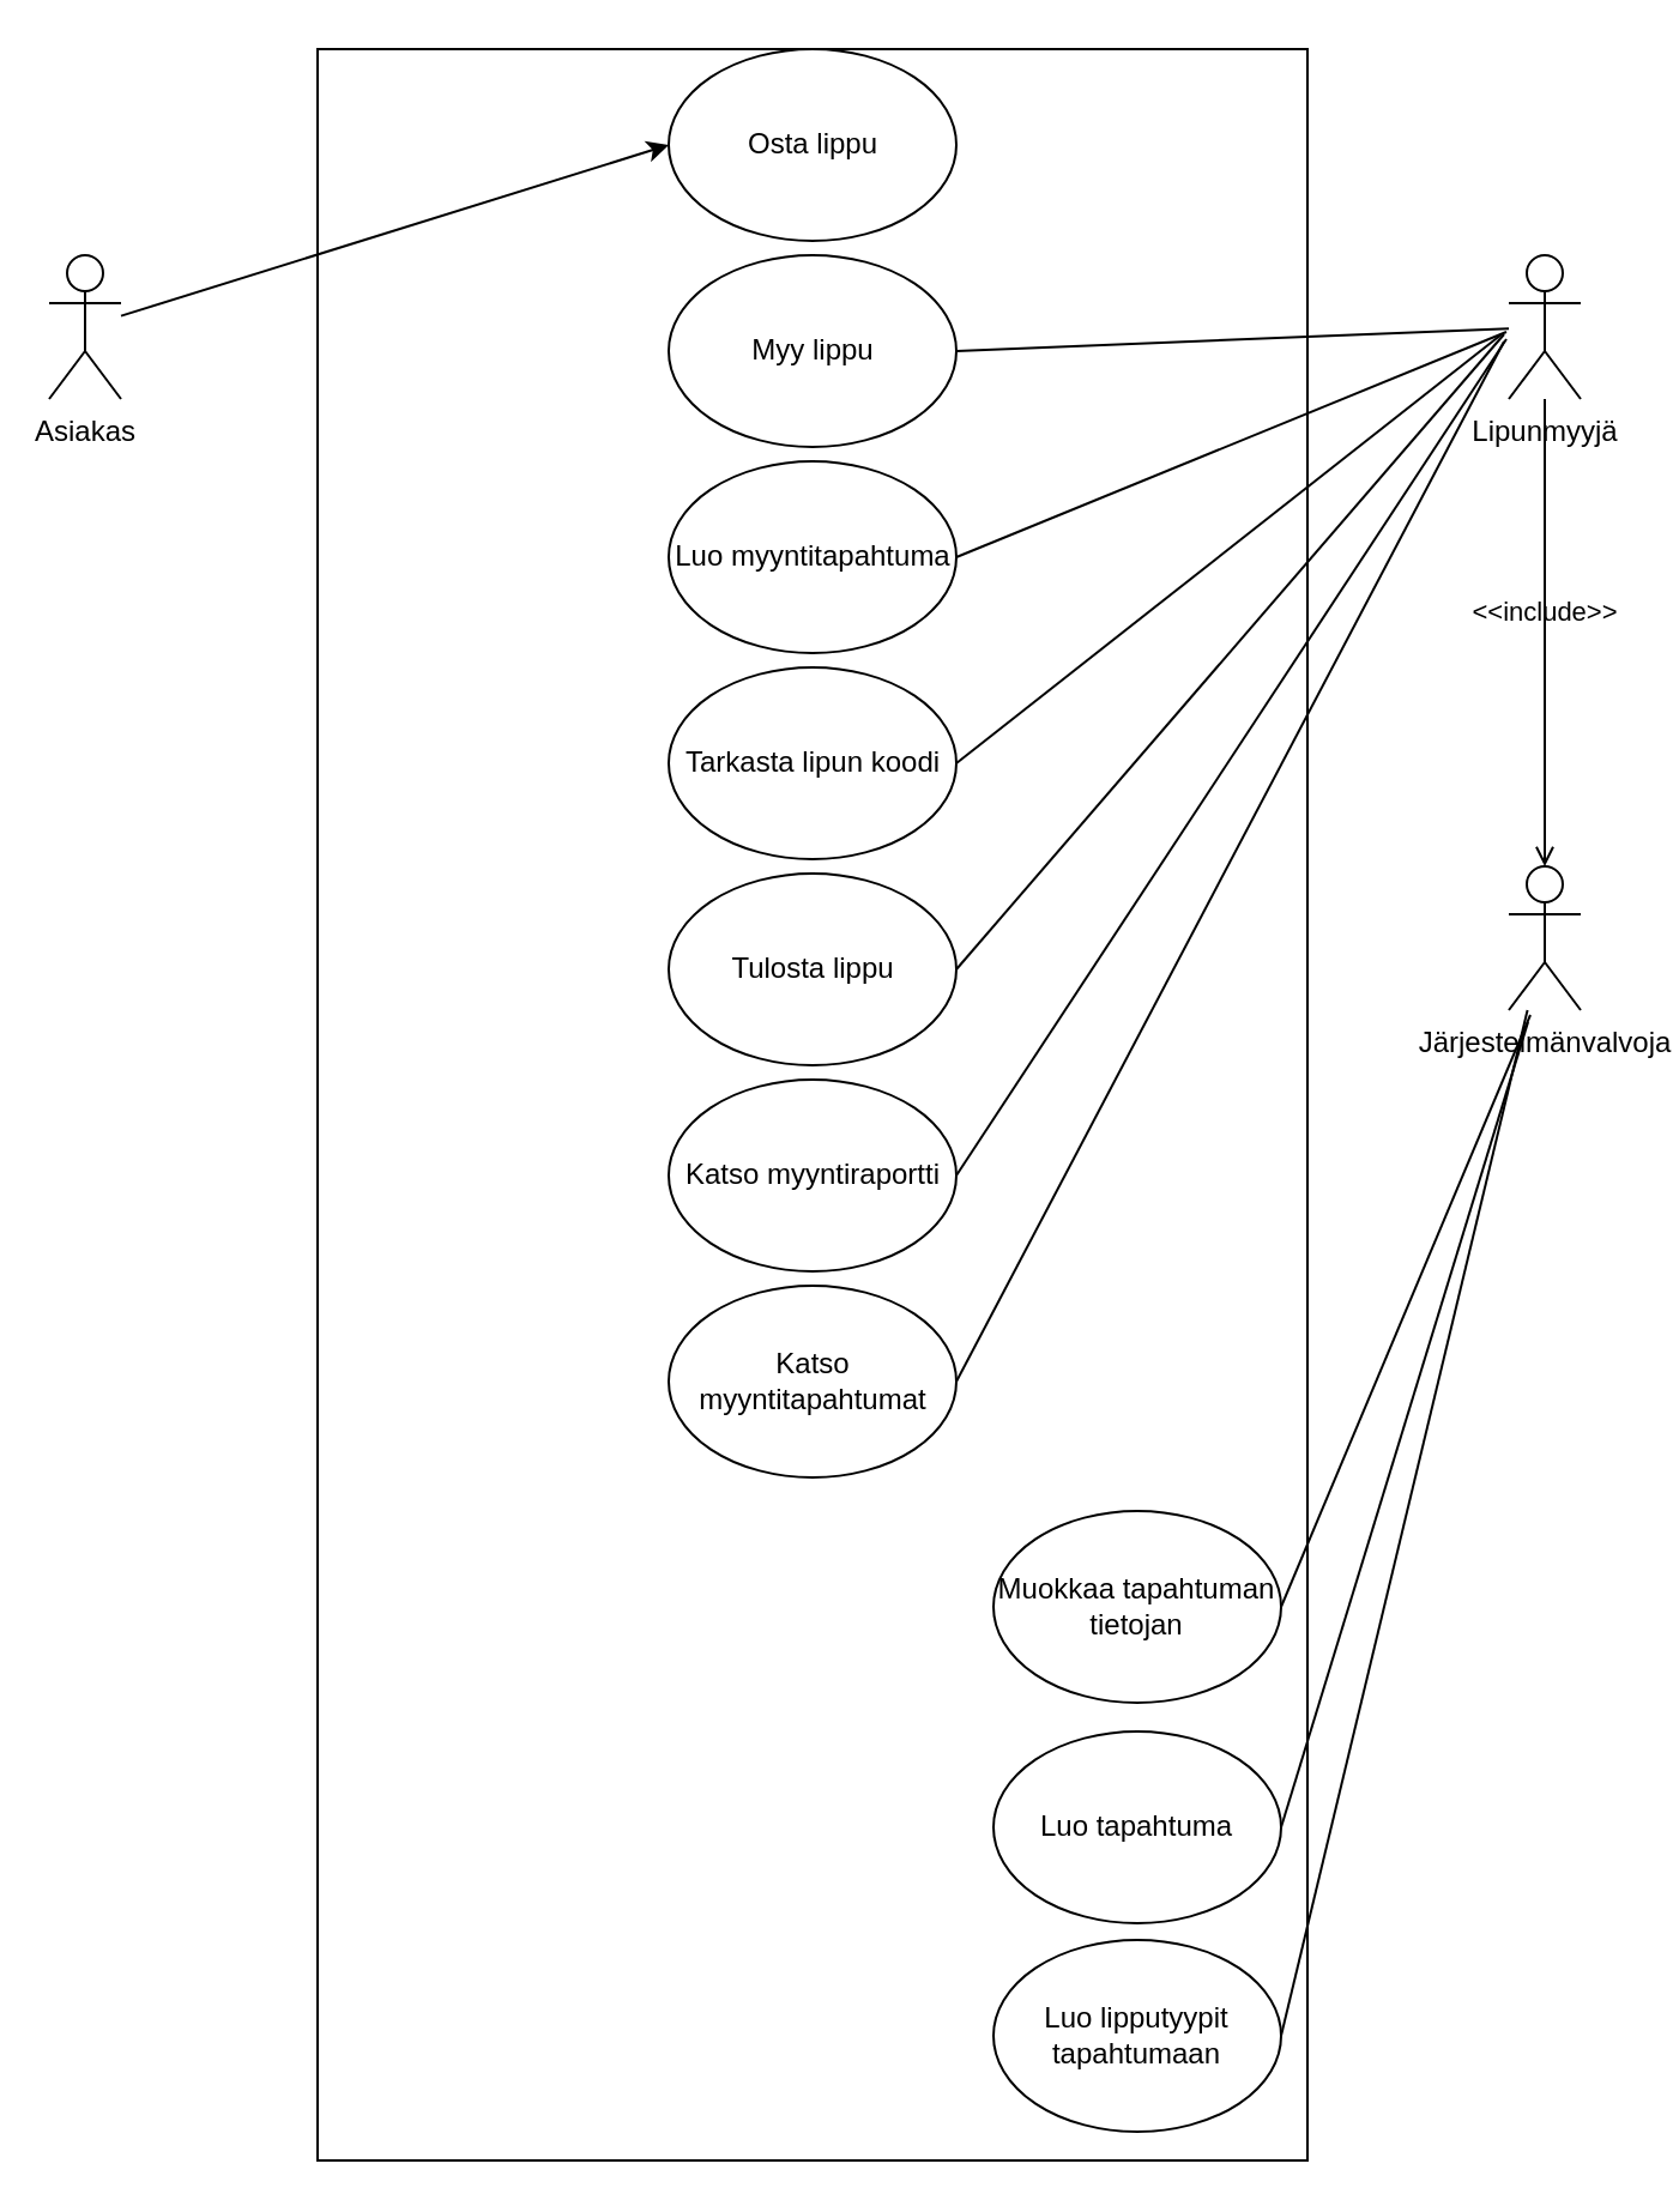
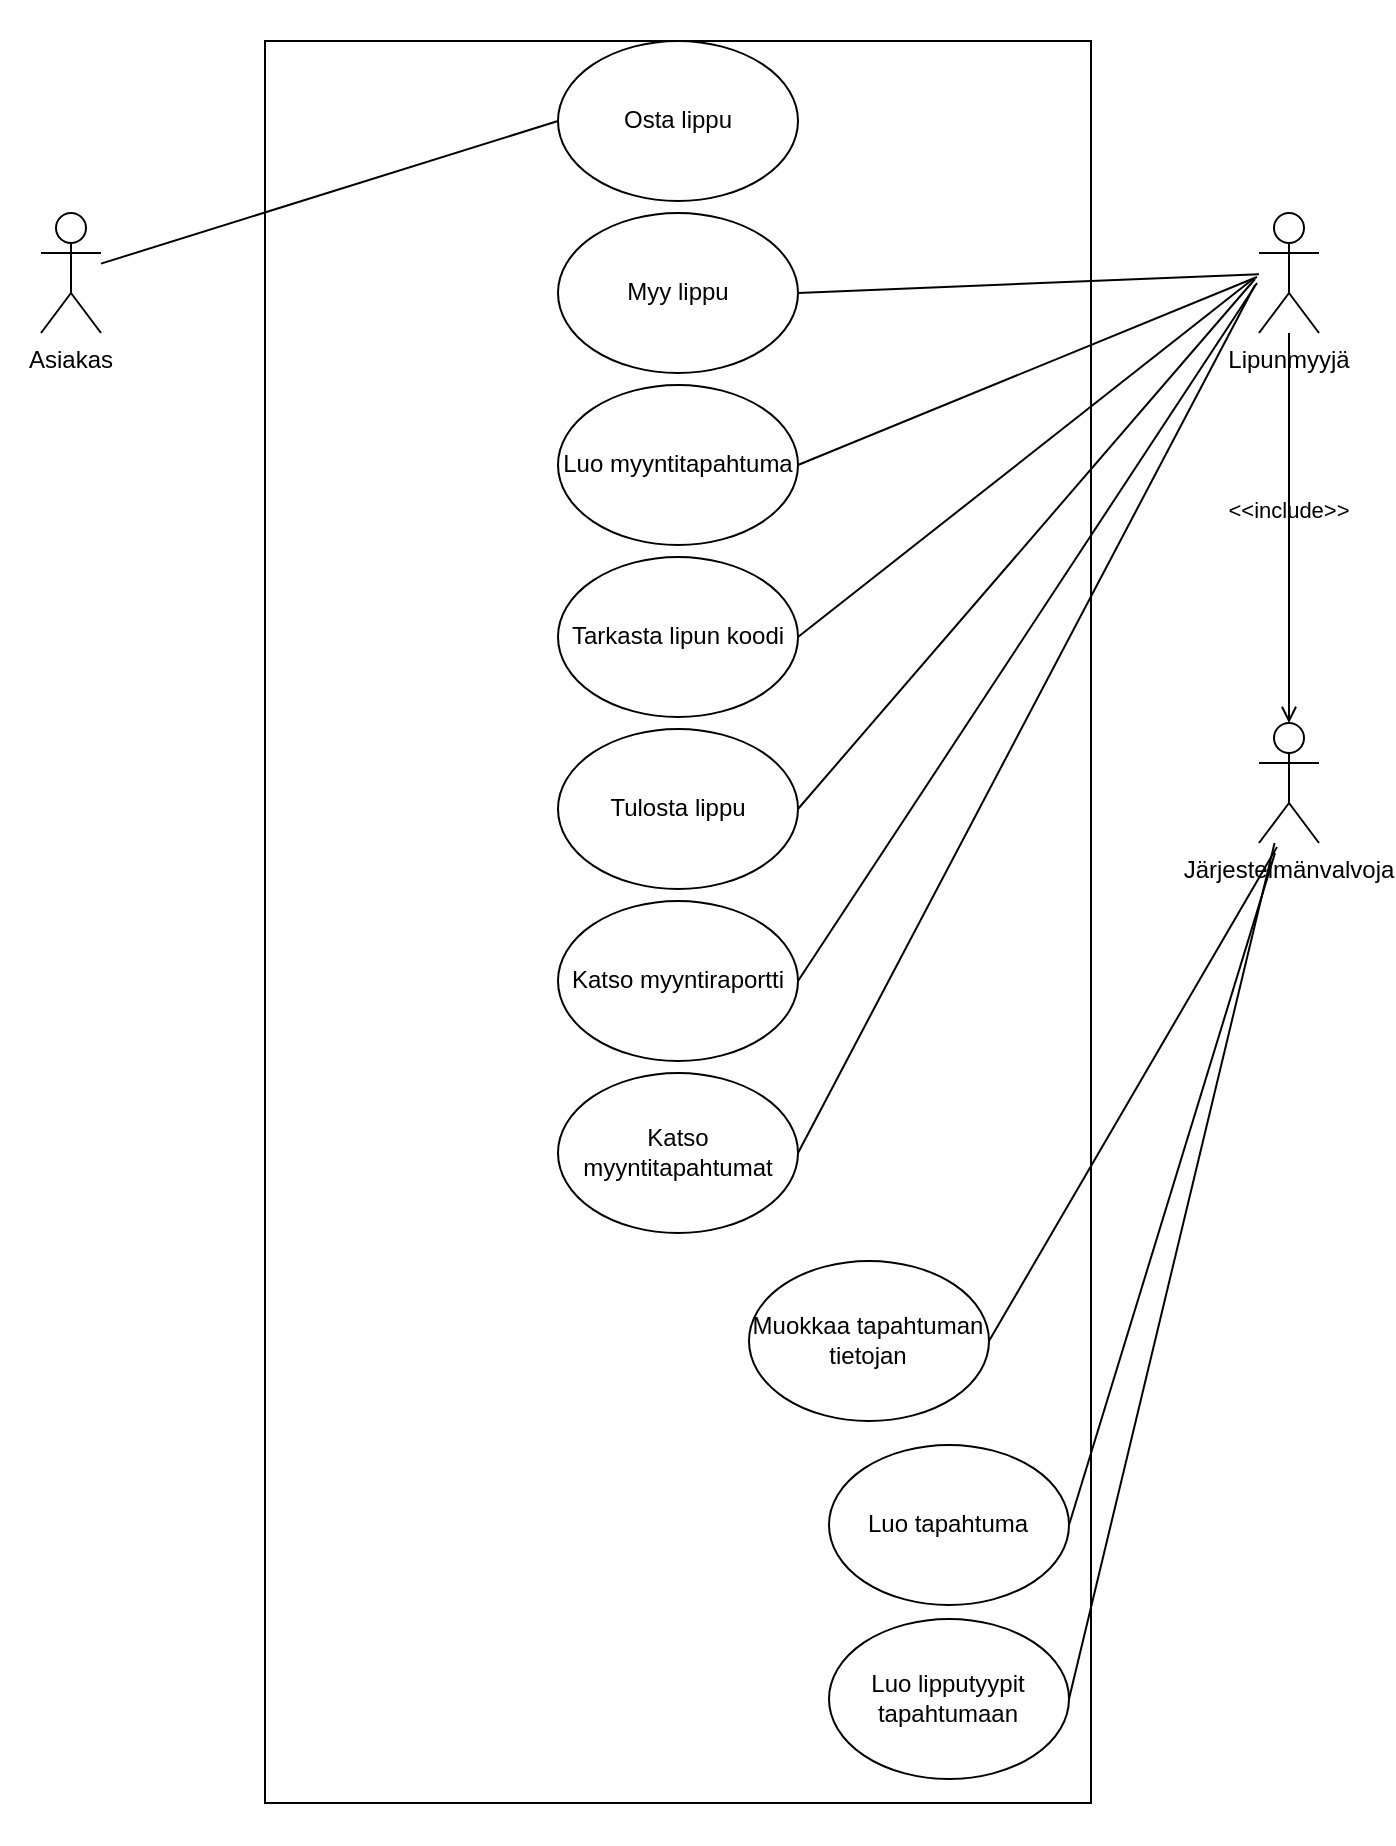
  <mxCell id="0" />
  <mxCell id="1" parent="0" />
  <mxCell id="2" value="Asiakas" style="shape=umlActor;verticalLabelPosition=bottom;verticalAlign=top;html=1;outlineConnect=0;" vertex="1" parent="1"><mxGeometry x="20" y="106" width="30" height="60" as="geometry" /></mxCell>
  <mxCell id="3" value="Lipunmyyjä" style="shape=umlActor;verticalLabelPosition=bottom;verticalAlign=top;html=1;outlineConnect=0;" vertex="1" parent="1"><mxGeometry x="629" y="106" width="30" height="60" as="geometry" /></mxCell>
  <mxCell id="4" value="Järjestelmänvalvoja" style="shape=umlActor;verticalLabelPosition=bottom;verticalAlign=top;html=1;outlineConnect=0;" vertex="1" parent="1"><mxGeometry x="629" y="361" width="30" height="60" as="geometry" /></mxCell>
  <mxCell id="5" value="" style="rounded=0;whiteSpace=wrap;html=1;" vertex="1" parent="1"><mxGeometry x="132" y="20" width="413" height="881" as="geometry" /></mxCell>
  <mxCell id="6" value="Osta lippu" style="ellipse;whiteSpace=wrap;html=1;" vertex="1" parent="1"><mxGeometry x="278.5" y="20" width="120" height="80" as="geometry" /></mxCell>
  <mxCell id="7" value="Myy lippu" style="ellipse;whiteSpace=wrap;html=1;" vertex="1" parent="1"><mxGeometry x="278.5" y="106" width="120" height="80" as="geometry" /></mxCell>
  <mxCell id="8" value="Luo tapahtuma" style="ellipse;whiteSpace=wrap;html=1;" vertex="1" parent="1"><mxGeometry x="414" y="722" width="120" height="80" as="geometry" /></mxCell>
  <mxCell id="9" value="Tulosta lippu" style="ellipse;whiteSpace=wrap;html=1;" vertex="1" parent="1"><mxGeometry x="278.5" y="364" width="120" height="80" as="geometry" /></mxCell>
  <mxCell id="10" value="Tarkasta lipun koodi" style="ellipse;whiteSpace=wrap;html=1;" vertex="1" parent="1"><mxGeometry x="278.5" y="278" width="120" height="80" as="geometry" /></mxCell>
  <mxCell id="11" value="Luo myyntitapahtuma" style="ellipse;whiteSpace=wrap;html=1;" vertex="1" parent="1"><mxGeometry x="278.5" y="192" width="120" height="80" as="geometry" /></mxCell>
  <mxCell id="12" value="Luo lipputyypit tapahtumaan" style="ellipse;whiteSpace=wrap;html=1;" vertex="1" parent="1"><mxGeometry x="414" y="809" width="120" height="80" as="geometry" /></mxCell>
  <mxCell id="13" value="Katso myyntiraportti" style="ellipse;whiteSpace=wrap;html=1;" vertex="1" parent="1"><mxGeometry x="278.5" y="450" width="120" height="80" as="geometry" /></mxCell>
  <mxCell id="14" value="Katso myyntitapahtumat" style="ellipse;whiteSpace=wrap;html=1;" vertex="1" parent="1"><mxGeometry x="278.5" y="536" width="120" height="80" as="geometry" /></mxCell>
- <mxCell id="15" value="Muokkaa tapahtuman tietojan" style="ellipse;whiteSpace=wrap;html=1;" vertex="1" parent="1"><mxGeometry x="414" y="630" width="120" height="80" as="geometry" /></mxCell>
- <mxCell id="16" value="" style="endArrow=classic;html=1;rounded=0;entryX=0;entryY=0.5;entryDx=0;entryDy=0;" edge="1" parent="1" source="2" target="6"><mxGeometry width="50" height="50" relative="1" as="geometry"><mxPoint x="351" y="322" as="sourcePoint" /><mxPoint x="401" y="272" as="targetPoint" /></mxGeometry></mxCell>
+ <mxCell id="15" value="Muokkaa tapahtuman tietojan" style="ellipse;whiteSpace=wrap;html=1;" vertex="1" parent="1"><mxGeometry x="374" y="630" width="120" height="80" as="geometry" /></mxCell>
+ <mxCell id="16" value="" style="endArrow=none;html=1;rounded=0;entryX=0;entryY=0.5;entryDx=0;entryDy=0;" edge="1" parent="1" source="2" target="6"><mxGeometry width="50" height="50" relative="1" as="geometry"><mxPoint x="351" y="322" as="sourcePoint" /><mxPoint x="401" y="272" as="targetPoint" /></mxGeometry></mxCell>
  <mxCell id="17" value="" style="endArrow=none;html=1;rounded=0;exitX=1;exitY=0.5;exitDx=0;exitDy=0;" edge="1" parent="1" source="7" target="3"><mxGeometry width="50" height="50" relative="1" as="geometry"><mxPoint x="351" y="322" as="sourcePoint" /><mxPoint x="401" y="272" as="targetPoint" /></mxGeometry></mxCell>
  <mxCell id="18" value="" style="endArrow=none;html=1;rounded=0;exitX=1;exitY=0.5;exitDx=0;exitDy=0;" edge="1" parent="1" source="11"><mxGeometry width="50" height="50" relative="1" as="geometry"><mxPoint x="409" y="156" as="sourcePoint" /><mxPoint x="628" y="138" as="targetPoint" /></mxGeometry></mxCell>
  <mxCell id="19" value="" style="endArrow=none;html=1;rounded=0;exitX=1;exitY=0.5;exitDx=0;exitDy=0;" edge="1" parent="1" source="10"><mxGeometry width="50" height="50" relative="1" as="geometry"><mxPoint x="351" y="322" as="sourcePoint" /><mxPoint x="626" y="139" as="targetPoint" /></mxGeometry></mxCell>
  <mxCell id="20" value="" style="endArrow=none;html=1;rounded=0;exitX=1;exitY=0.5;exitDx=0;exitDy=0;" edge="1" parent="1" source="9"><mxGeometry width="50" height="50" relative="1" as="geometry"><mxPoint x="351" y="322" as="sourcePoint" /><mxPoint x="627" y="139" as="targetPoint" /></mxGeometry></mxCell>
  <mxCell id="21" value="" style="endArrow=none;html=1;rounded=0;exitX=1;exitY=0.5;exitDx=0;exitDy=0;" edge="1" parent="1" source="13"><mxGeometry width="50" height="50" relative="1" as="geometry"><mxPoint x="575" y="321" as="sourcePoint" /><mxPoint x="628" y="141" as="targetPoint" /></mxGeometry></mxCell>
  <mxCell id="22" value="" style="endArrow=none;html=1;rounded=0;exitX=1;exitY=0.5;exitDx=0;exitDy=0;" edge="1" parent="1" source="14"><mxGeometry width="50" height="50" relative="1" as="geometry"><mxPoint x="351" y="322" as="sourcePoint" /><mxPoint x="627" y="142" as="targetPoint" /></mxGeometry></mxCell>
  <mxCell id="23" value="" style="endArrow=none;html=1;rounded=0;exitX=1;exitY=0.5;exitDx=0;exitDy=0;" edge="1" parent="1" source="12" target="4"><mxGeometry width="50" height="50" relative="1" as="geometry"><mxPoint x="626" y="839" as="sourcePoint" /><mxPoint x="401" y="539" as="targetPoint" /></mxGeometry></mxCell>
  <mxCell id="24" value="" style="endArrow=none;html=1;rounded=0;exitX=1;exitY=0.5;exitDx=0;exitDy=0;" edge="1" parent="1" source="8"><mxGeometry width="50" height="50" relative="1" as="geometry"><mxPoint x="351" y="589" as="sourcePoint" /><mxPoint x="637" y="426" as="targetPoint" /></mxGeometry></mxCell>
  <mxCell id="25" value="" style="endArrow=none;html=1;rounded=0;exitX=1;exitY=0.5;exitDx=0;exitDy=0;" edge="1" parent="1" source="15"><mxGeometry width="50" height="50" relative="1" as="geometry"><mxPoint x="351" y="589" as="sourcePoint" /><mxPoint x="638" y="423" as="targetPoint" /></mxGeometry></mxCell>
  <mxCell id="26" value="&amp;lt;&amp;lt;include&amp;gt;&amp;gt;" style="html=1;verticalAlign=bottom;labelBackgroundColor=none;endArrow=open;endFill=0;dashed=0;rounded=0;" edge="1" parent="1" source="3" target="4"><mxGeometry width="160" relative="1" as="geometry"><mxPoint x="659" y="154" as="sourcePoint" /><mxPoint x="749" y="259" as="targetPoint" /></mxGeometry></mxCell>
